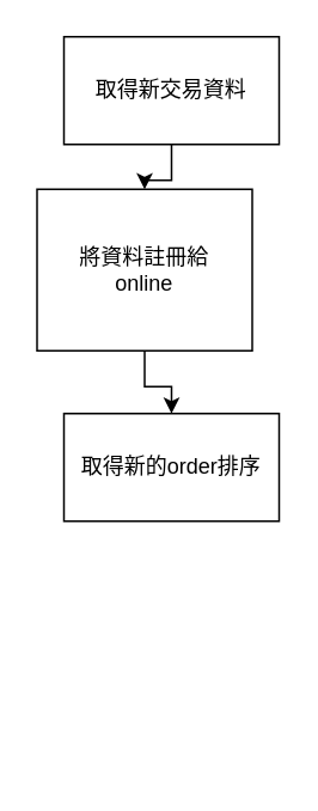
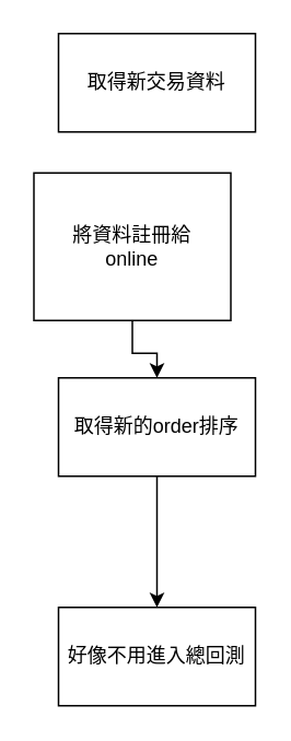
  <mxCell id="0" />
  <mxCell id="1" parent="0" />
- <mxCell id="2" value="" style="edgeStyle=orthogonalEdgeStyle;rounded=0;orthogonalLoop=1;jettySize=auto;html=1;" edge="1" parent="1" source="3" target="5"><mxGeometry relative="1" as="geometry" /></mxCell>
  <mxCell id="3" value="取得新交易資料" style="rounded=0;whiteSpace=wrap;html=1;" vertex="1" parent="1"><mxGeometry x="35" y="20" width="120" height="60" as="geometry" /></mxCell>
  <mxCell id="4" value="" style="edgeStyle=orthogonalEdgeStyle;rounded=0;orthogonalLoop=1;jettySize=auto;html=1;" edge="1" parent="1" source="5" target="7"><mxGeometry relative="1" as="geometry" /></mxCell>
  <mxCell id="5" value="將資料註冊給&lt;br&gt;online" style="rounded=0;whiteSpace=wrap;html=1;" vertex="1" parent="1"><mxGeometry x="20" y="105" width="120" height="90" as="geometry" /></mxCell>
+ <mxCell id="6" value="" style="edgeStyle=orthogonalEdgeStyle;rounded=0;orthogonalLoop=1;jettySize=auto;html=1;" edge="1" parent="1" source="7" target="8"><mxGeometry relative="1" as="geometry" /></mxCell>
  <mxCell id="7" value="取得新的order排序" style="rounded=0;whiteSpace=wrap;html=1;" vertex="1" parent="1"><mxGeometry x="35" y="230" width="120" height="60" as="geometry" /></mxCell>
+ <mxCell id="8" value="好像不用進入總回測&lt;br&gt;" style="rounded=0;whiteSpace=wrap;html=1;" vertex="1" parent="1"><mxGeometry x="35" y="370" width="120" height="60" as="geometry" /></mxCell>
